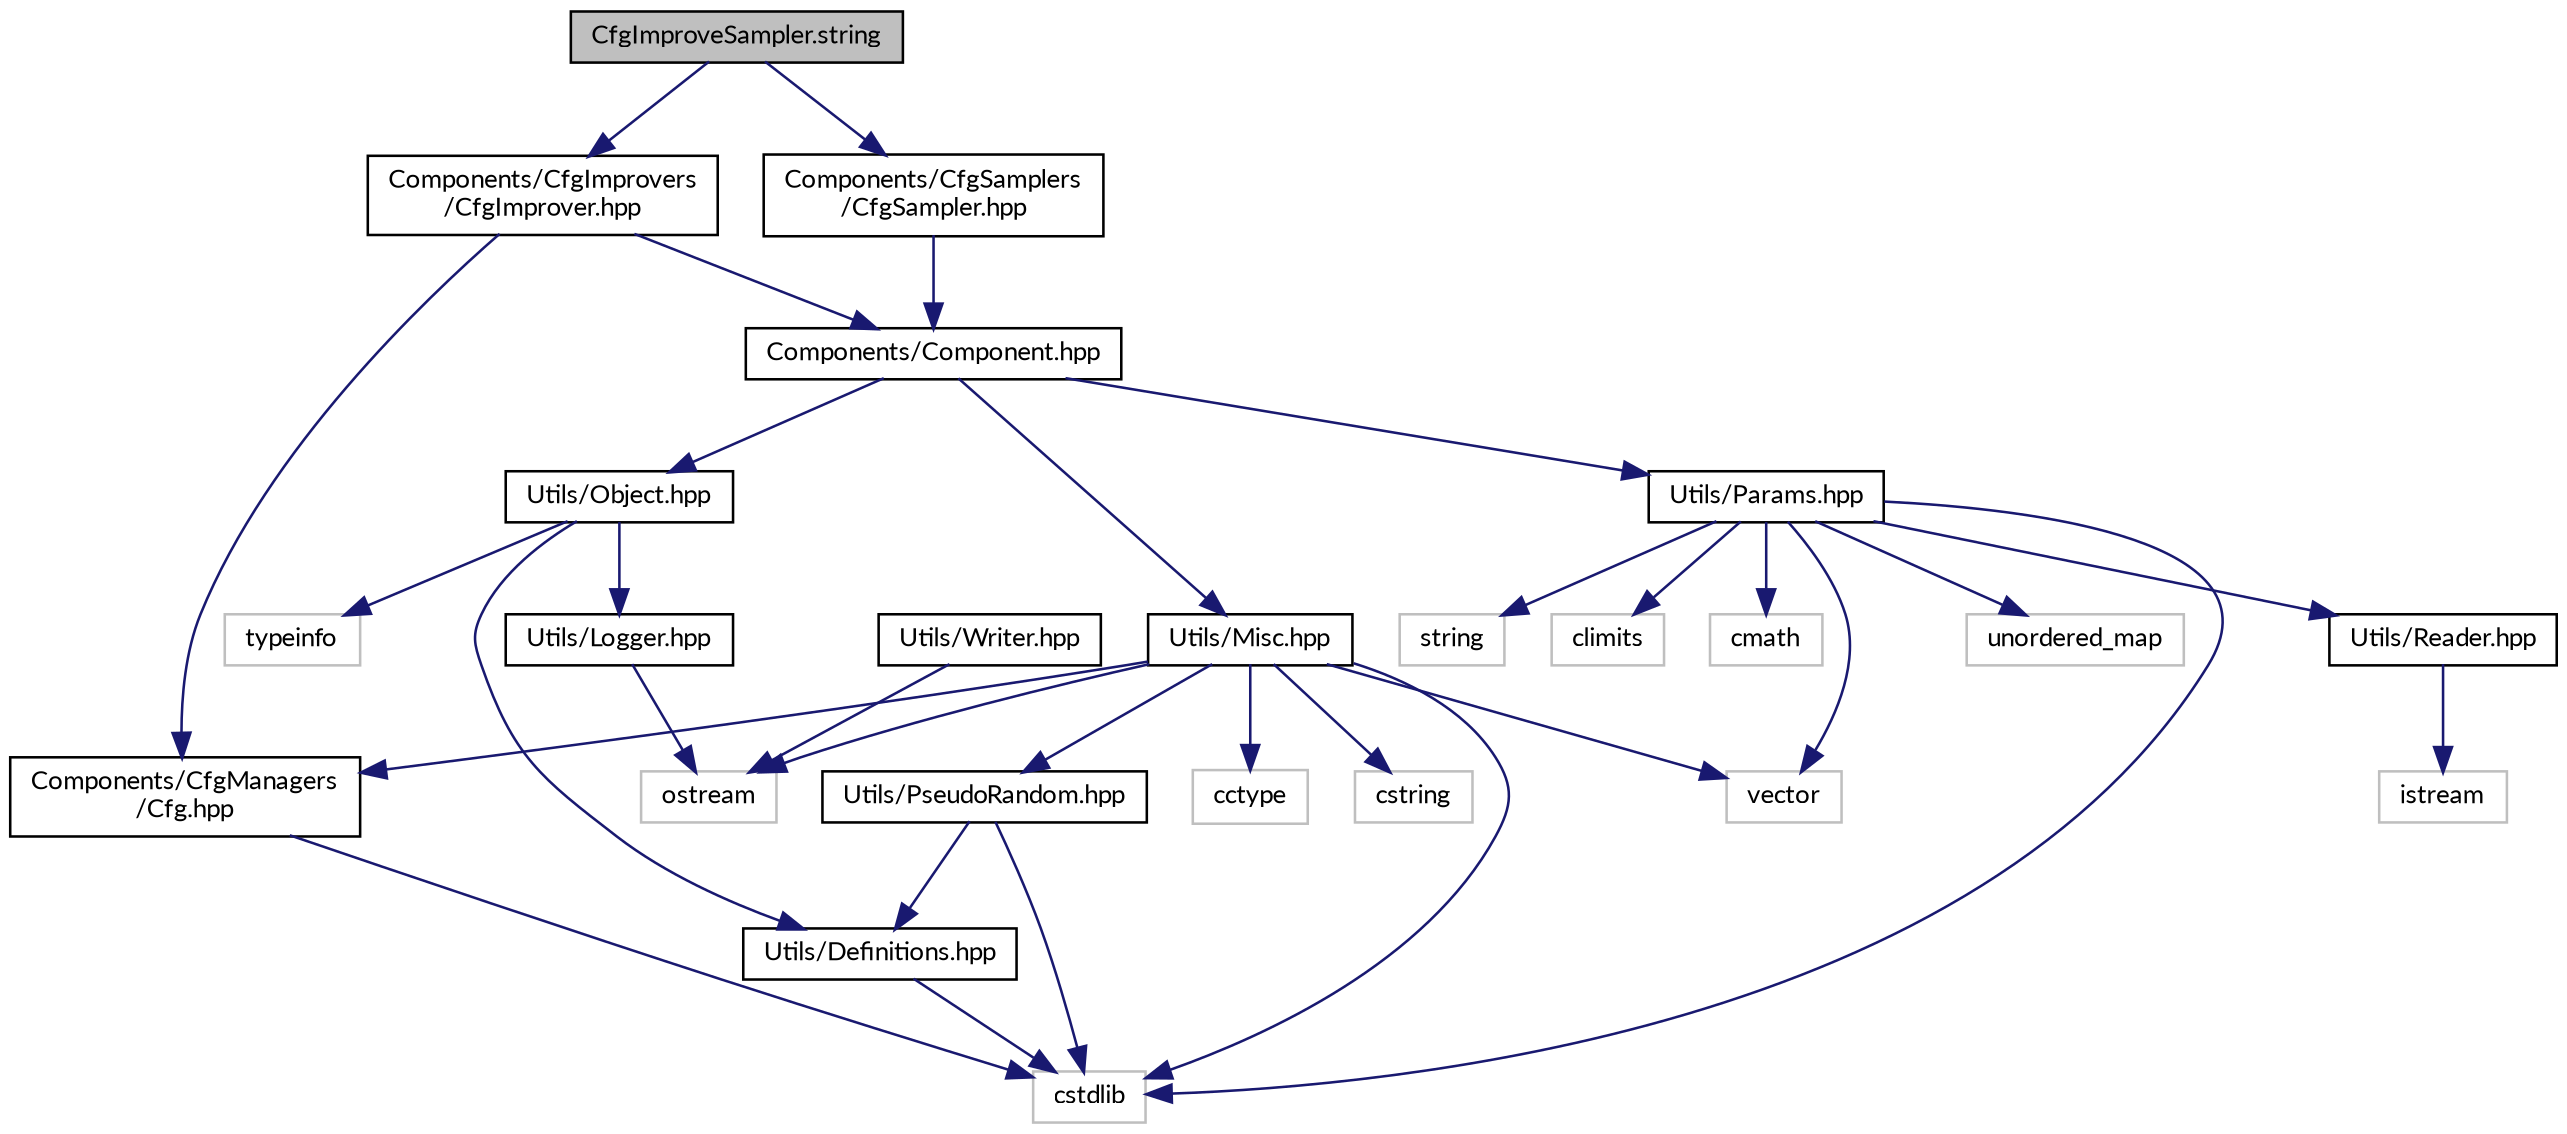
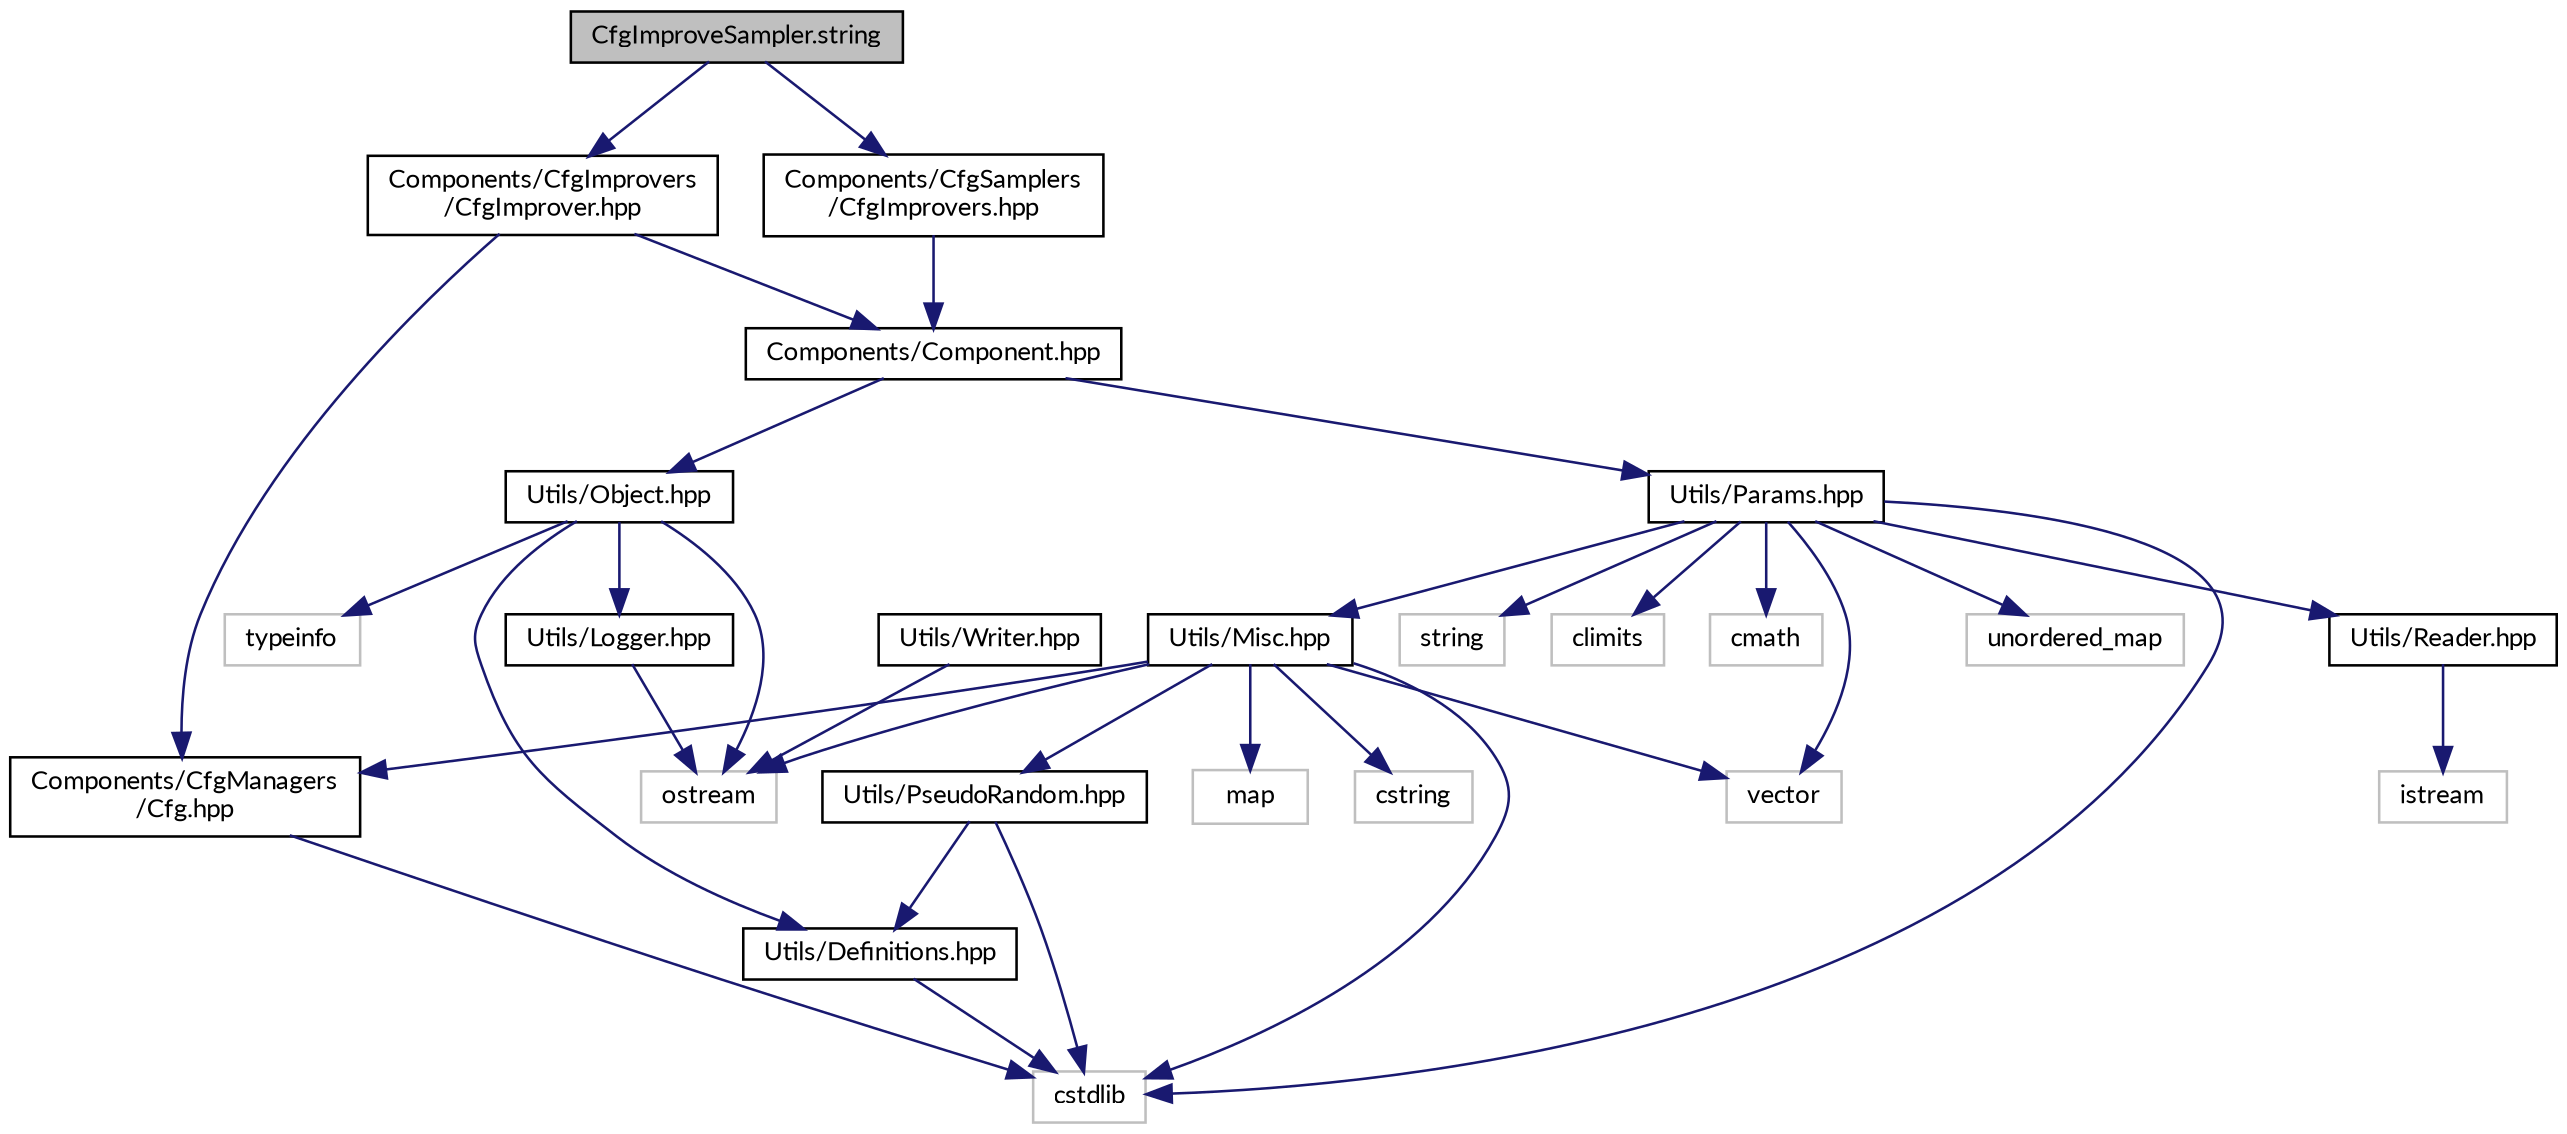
  digraph {
    fontname=Lato
    node [color=black fontname=Lato fontsize=10 shape=record]
    edge [color=midnightblue fontname=Lato fontsize=10 labelfontname=Helvetica labelfontsize=10 style=solid]
    n1 [fillcolor=grey75 fontcolor=black height=0.2 label="CfgImproveSampler.string" style=filled width=0.4]
-   n2 [height=0.2 label="Components/CfgSamplers\l/CfgSampler.hpp" width=0.4]
+   n2 [height=0.2 label="Components/CfgSamplers\l/CfgImprovers.hpp" width=0.4]
    n3 [height=0.2 label="Components/CfgImprovers\l/CfgImprover.hpp" width=0.4]
    n4 [height=0.2 label="Components/Component.hpp" width=0.4]
    n5 [height=0.2 label="Components/CfgManagers\l/Cfg.hpp" width=0.4]
    n6 [color=grey75 height=0.2 label=cstdlib width=0.4]
    n7 [height=0.2 label="Utils/Object.hpp" width=0.4]
    n8 [height=0.2 label="Utils/Params.hpp" width=0.4]
    n9 [height=0.2 label="Utils/Definitions.hpp" width=0.4]
    n10 [height=0.2 label="Utils/Logger.hpp" width=0.4]
    n11 [color=grey75 height=0.2 label=ostream width=0.4]
    n12 [color=grey75 height=0.2 label=typeinfo width=0.4]
    n13 [height=0.2 label="Utils/Reader.hpp" width=0.4]
    n14 [height=0.2 label="Utils/Misc.hpp" width=0.4]
    n15 [color=grey75 height=0.2 label=string width=0.4]
    n16 [color=grey75 height=0.2 label=climits width=0.4]
    n17 [color=grey75 height=0.2 label=cmath width=0.4]
    n18 [color=grey75 height=0.2 label=unordered_map width=0.4]
    n19 [color=grey75 height=0.2 label=vector width=0.4]
    n20 [color=grey75 height=0.2 label=istream width=0.4]
    n21 [height=0.2 label="Utils/Writer.hpp" width=0.4]
    n22 [height=0.2 label="Utils/PseudoRandom.hpp" width=0.4]
-   n23 [color=grey75 height=0.2 label=cctype width=0.4]
+   n23 [color=grey75 height=0.2 label=map width=0.4]
    n24 [color=grey75 height=0.2 label=cstring width=0.4]
    n1 -> n2
    n1 -> n3
    n2 -> n4
    n3 -> n4
    n3 -> n5
    n4 -> n7
    n4 -> n8
    n5 -> n6
    n7 -> n9
    n7 -> n10
+   n7 -> n11
    n7 -> n12
    n8 -> n6
    n8 -> n13
-   n4 -> n14
+   n8 -> n14
    n8 -> n15
    n8 -> n16
    n8 -> n17
    n8 -> n18
    n8 -> n19
    n9 -> n6
    n10 -> n11
    n13 -> n20
    n14 -> n5
    n14 -> n6
    n14 -> n11
    n14 -> n19
    n14 -> n22
    n14 -> n23
    n14 -> n24
    n21 -> n11
    n22 -> n6
    n22 -> n9
  }
